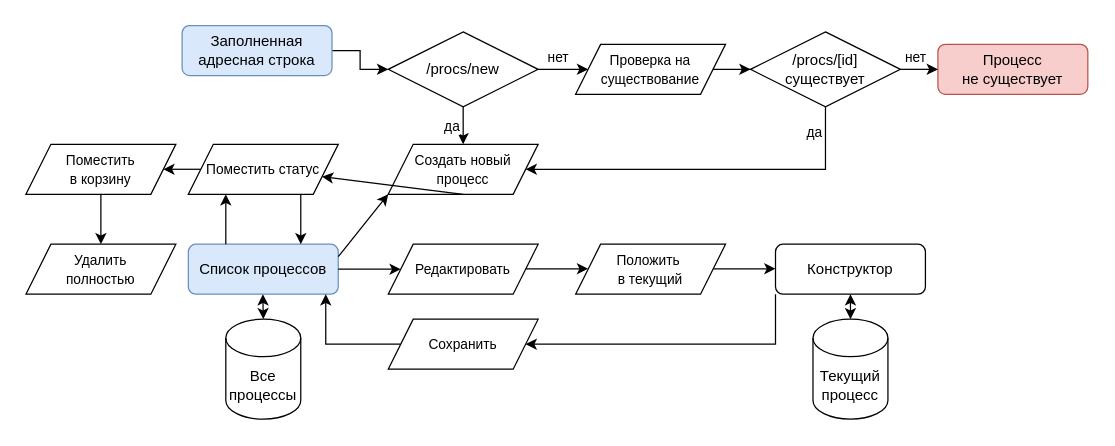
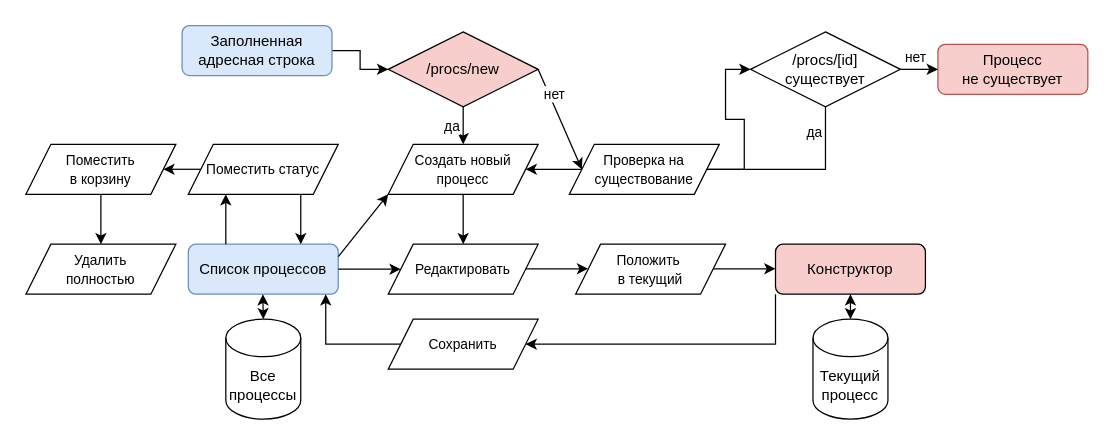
  <mxCell id="0" />
  <mxCell id="1" parent="0" />
  <mxCell id="2" value="Список процессов" style="rounded=1;whiteSpace=wrap;html=1;fillColor=#dae8fc;strokeColor=#6c8ebf;" parent="1" vertex="1"><mxGeometry x="150" y="195" width="120" height="40" as="geometry" /></mxCell>
  <mxCell id="3" style="edgeStyle=orthogonalEdgeStyle;rounded=0;orthogonalLoop=1;jettySize=auto;html=1;" edge="1" parent="1" source="4" target="35"><mxGeometry relative="1" as="geometry"><Array as="points"><mxPoint x="620" y="275" /></Array></mxGeometry></mxCell>
- <mxCell id="4" value="Конструктор" style="rounded=1;whiteSpace=wrap;html=1;" parent="1" vertex="1"><mxGeometry x="620" y="195" width="120" height="40" as="geometry" /></mxCell>
+ <mxCell id="4" value="Конструктор" style="rounded=1;whiteSpace=wrap;html=1;fillColor=#f8cecc;" parent="1" vertex="1"><mxGeometry x="620" y="195" width="120" height="40" as="geometry" /></mxCell>
  <mxCell id="5" style="edgeStyle=orthogonalEdgeStyle;rounded=0;orthogonalLoop=1;jettySize=auto;html=1;entryX=0;entryY=0.5;entryDx=0;entryDy=0;" edge="1" parent="1" source="6" target="25"><mxGeometry relative="1" as="geometry" /></mxCell>
  <mxCell id="6" value="Заполненная&lt;div&gt;адресная строка&lt;/div&gt;" style="rounded=1;whiteSpace=wrap;html=1;fillColor=#dae8fc;strokeColor=#6c8ebf;" vertex="1" parent="1"><mxGeometry x="145" y="20" width="120" height="40" as="geometry" /></mxCell>
  <mxCell id="7" value="&lt;span style=&quot;font-size: 11px; text-wrap: nowrap; background-color: rgb(255, 255, 255);&quot;&gt;Создать новый&lt;/span&gt;&lt;div&gt;&lt;span style=&quot;font-size: 11px; text-wrap: nowrap; background-color: rgb(255, 255, 255);&quot;&gt;процесс&lt;/span&gt;&lt;/div&gt;" style="shape=parallelogram;perimeter=parallelogramPerimeter;whiteSpace=wrap;html=1;fixedSize=1;" vertex="1" parent="1"><mxGeometry x="310" y="115" width="120" height="40" as="geometry" /></mxCell>
  <mxCell id="8" style="edgeStyle=orthogonalEdgeStyle;rounded=0;orthogonalLoop=1;jettySize=auto;html=1;" edge="1" parent="1" source="10" target="7"><mxGeometry relative="1" as="geometry"><Array as="points"><mxPoint x="660" y="135" /></Array></mxGeometry></mxCell>
  <mxCell id="9" value="да" style="edgeLabel;html=1;align=center;verticalAlign=middle;resizable=0;points=[];" vertex="1" connectable="0" parent="8"><mxGeometry x="-0.325" relative="1" as="geometry"><mxPoint x="38" y="-30" as="offset" /></mxGeometry></mxCell>
  <mxCell id="10" value="/procs/[id] существует" style="rhombus;whiteSpace=wrap;html=1;" vertex="1" parent="1"><mxGeometry x="600" y="25" width="120" height="60" as="geometry" /></mxCell>
  <mxCell id="11" value="Все процессы" style="shape=cylinder3;whiteSpace=wrap;html=1;boundedLbl=1;backgroundOutline=1;size=15;" vertex="1" parent="1"><mxGeometry x="180" y="255" width="60" height="80" as="geometry" /></mxCell>
  <mxCell id="12" value="Текущий&lt;div&gt;процесс&lt;/div&gt;" style="shape=cylinder3;whiteSpace=wrap;html=1;boundedLbl=1;backgroundOutline=1;size=15;" vertex="1" parent="1"><mxGeometry x="650" y="255" width="60" height="80" as="geometry" /></mxCell>
  <mxCell id="13" value="&lt;span style=&quot;text-wrap: nowrap; font-size: 11px; background-color: rgb(255, 255, 255);&quot;&gt;Положить&amp;nbsp;&lt;/span&gt;&lt;div&gt;&lt;span style=&quot;text-wrap: nowrap; background-color: rgb(255, 255, 255); font-size: 11px;&quot;&gt;в текущий&lt;/span&gt;&lt;/div&gt;" style="shape=parallelogram;perimeter=parallelogramPerimeter;whiteSpace=wrap;html=1;fixedSize=1;" vertex="1" parent="1"><mxGeometry x="460" y="195" width="120" height="40" as="geometry" /></mxCell>
  <mxCell id="14" value="&lt;span style=&quot;font-size: 11px; text-wrap: nowrap; background-color: rgb(255, 255, 255);&quot;&gt;Поместить статус&lt;/span&gt;" style="shape=parallelogram;perimeter=parallelogramPerimeter;whiteSpace=wrap;html=1;fixedSize=1;" vertex="1" parent="1"><mxGeometry x="150" y="115" width="120" height="40" as="geometry" /></mxCell>
  <mxCell id="15" style="edgeStyle=orthogonalEdgeStyle;rounded=0;orthogonalLoop=1;jettySize=auto;html=1;exitX=0.5;exitY=1;exitDx=0;exitDy=0;" edge="1" parent="1" source="13" target="13"><mxGeometry relative="1" as="geometry" /></mxCell>
  <mxCell id="16" value="" style="endArrow=classic;html=1;rounded=0;exitX=1;exitY=0.5;exitDx=0;exitDy=0;entryX=0;entryY=0.5;entryDx=0;entryDy=0;" edge="1" parent="1" source="25" target="41"><mxGeometry width="50" height="50" relative="1" as="geometry"><mxPoint x="370" y="75" as="sourcePoint" /><mxPoint x="560" y="45" as="targetPoint" /></mxGeometry></mxCell>
  <mxCell id="17" value="нет" style="edgeLabel;html=1;align=center;verticalAlign=middle;resizable=0;points=[];" vertex="1" connectable="0" parent="16"><mxGeometry x="-0.25" y="-1" relative="1" as="geometry"><mxPoint y="-11" as="offset" /></mxGeometry></mxCell>
  <mxCell id="18" value="" style="endArrow=classic;html=1;rounded=0;exitX=0.5;exitY=1;exitDx=0;exitDy=0;entryX=0.5;entryY=0;entryDx=0;entryDy=0;" edge="1" parent="1" source="25" target="7"><mxGeometry width="50" height="50" relative="1" as="geometry"><mxPoint x="330" y="35" as="sourcePoint" /><mxPoint x="340" y="5" as="targetPoint" /></mxGeometry></mxCell>
  <mxCell id="19" value="да" style="edgeLabel;html=1;align=center;verticalAlign=middle;resizable=0;points=[];" vertex="1" connectable="0" parent="18"><mxGeometry x="0.05" y="-3" relative="1" as="geometry"><mxPoint x="-7" y="-1" as="offset" /></mxGeometry></mxCell>
  <mxCell id="20" value="" style="endArrow=classic;html=1;rounded=0;" edge="1" parent="1"><mxGeometry width="50" height="50" relative="1" as="geometry"><mxPoint x="180" y="195" as="sourcePoint" /><mxPoint x="180" y="155" as="targetPoint" /></mxGeometry></mxCell>
  <mxCell id="21" value="" style="endArrow=classic;html=1;rounded=0;exitX=0.75;exitY=1;exitDx=0;exitDy=0;entryX=0.75;entryY=0;entryDx=0;entryDy=0;" edge="1" parent="1" source="14" target="2"><mxGeometry width="50" height="50" relative="1" as="geometry"><mxPoint x="190" y="215" as="sourcePoint" /><mxPoint x="223" y="195" as="targetPoint" /></mxGeometry></mxCell>
  <mxCell id="22" value="&lt;span style=&quot;font-size: 11px; text-wrap: nowrap; background-color: rgb(255, 255, 255);&quot;&gt;Поместить&lt;/span&gt;&lt;div&gt;&lt;span style=&quot;font-size: 11px; text-wrap: nowrap; background-color: rgb(255, 255, 255);&quot;&gt;в корзину&lt;/span&gt;&lt;/div&gt;" style="shape=parallelogram;perimeter=parallelogramPerimeter;whiteSpace=wrap;html=1;fixedSize=1;" vertex="1" parent="1"><mxGeometry x="20" y="115" width="120" height="40" as="geometry" /></mxCell>
  <mxCell id="23" value="Процесс&lt;div&gt;не существует&lt;/div&gt;" style="rounded=1;whiteSpace=wrap;html=1;fillColor=#f8cecc;strokeColor=#b85450;" vertex="1" parent="1"><mxGeometry x="750" y="35" width="120" height="40" as="geometry" /></mxCell>
  <mxCell id="24" value="&lt;span style=&quot;font-size: 11px; text-wrap: nowrap; background-color: rgb(255, 255, 255);&quot;&gt;Редактировать&lt;/span&gt;" style="shape=parallelogram;perimeter=parallelogramPerimeter;whiteSpace=wrap;html=1;fixedSize=1;" vertex="1" parent="1"><mxGeometry x="310" y="195" width="120" height="40" as="geometry" /></mxCell>
- <mxCell id="25" value="/procs/new" style="rhombus;whiteSpace=wrap;html=1;" vertex="1" parent="1"><mxGeometry x="310" y="25" width="120" height="60" as="geometry" /></mxCell>
+ <mxCell id="25" value="/procs/new" style="rhombus;whiteSpace=wrap;html=1;fillColor=#f8cecc;" vertex="1" parent="1"><mxGeometry x="310" y="25" width="120" height="60" as="geometry" /></mxCell>
  <mxCell id="26" value="" style="endArrow=classic;html=1;rounded=0;exitX=1;exitY=0.25;exitDx=0;exitDy=0;entryX=0;entryY=1;entryDx=0;entryDy=0;" edge="1" parent="1" source="2" target="7"><mxGeometry width="50" height="50" relative="1" as="geometry"><mxPoint x="380" y="155" as="sourcePoint" /><mxPoint x="430" y="105" as="targetPoint" /></mxGeometry></mxCell>
  <mxCell id="27" value="" style="endArrow=classic;html=1;rounded=0;exitX=1;exitY=0.5;exitDx=0;exitDy=0;" edge="1" parent="1" source="2" target="24"><mxGeometry width="50" height="50" relative="1" as="geometry"><mxPoint x="380" y="175" as="sourcePoint" /><mxPoint x="430" y="125" as="targetPoint" /></mxGeometry></mxCell>
- <mxCell id="28" value="" style="endArrow=classic;html=1;rounded=0;exitX=0.5;exitY=1;exitDx=0;exitDy=0;" edge="1" parent="1" source="7" target="14"><mxGeometry width="50" height="50" relative="1" as="geometry"><mxPoint x="380" y="175" as="sourcePoint" /><mxPoint x="430" y="125" as="targetPoint" /></mxGeometry></mxCell>
+ <mxCell id="28" value="" style="endArrow=classic;html=1;rounded=0;exitX=0.5;exitY=1;exitDx=0;exitDy=0;" edge="1" parent="1" source="7" target="24"><mxGeometry width="50" height="50" relative="1" as="geometry"><mxPoint x="380" y="175" as="sourcePoint" /><mxPoint x="430" y="125" as="targetPoint" /></mxGeometry></mxCell>
  <mxCell id="29" value="" style="endArrow=classic;html=1;rounded=0;exitX=0;exitY=0.5;exitDx=0;exitDy=0;entryX=1;entryY=0.5;entryDx=0;entryDy=0;" edge="1" parent="1" source="14" target="22"><mxGeometry width="50" height="50" relative="1" as="geometry"><mxPoint x="380" y="175" as="sourcePoint" /><mxPoint x="430" y="125" as="targetPoint" /></mxGeometry></mxCell>
  <mxCell id="30" value="&lt;span style=&quot;font-size: 11px; text-wrap: nowrap; background-color: rgb(255, 255, 255);&quot;&gt;Удалить&lt;/span&gt;&lt;div&gt;&lt;span style=&quot;font-size: 11px; text-wrap: nowrap; background-color: rgb(255, 255, 255);&quot;&gt;полностью&lt;/span&gt;&lt;/div&gt;" style="shape=parallelogram;perimeter=parallelogramPerimeter;whiteSpace=wrap;html=1;fixedSize=1;" vertex="1" parent="1"><mxGeometry x="20" y="195" width="120" height="40" as="geometry" /></mxCell>
  <mxCell id="31" value="" style="endArrow=classic;html=1;rounded=0;exitX=0.5;exitY=1;exitDx=0;exitDy=0;" edge="1" parent="1" source="22" target="30"><mxGeometry width="50" height="50" relative="1" as="geometry"><mxPoint x="380" y="175" as="sourcePoint" /><mxPoint x="430" y="125" as="targetPoint" /></mxGeometry></mxCell>
  <mxCell id="32" value="" style="endArrow=classic;html=1;rounded=0;exitX=1;exitY=0.5;exitDx=0;exitDy=0;" edge="1" parent="1"><mxGeometry width="50" height="50" relative="1" as="geometry"><mxPoint x="420" y="214.66" as="sourcePoint" /><mxPoint x="470" y="214.66" as="targetPoint" /></mxGeometry></mxCell>
  <mxCell id="33" value="" style="endArrow=classic;html=1;rounded=0;exitX=1;exitY=0.5;exitDx=0;exitDy=0;" edge="1" parent="1"><mxGeometry width="50" height="50" relative="1" as="geometry"><mxPoint x="570" y="214.66" as="sourcePoint" /><mxPoint x="620" y="214.66" as="targetPoint" /></mxGeometry></mxCell>
  <mxCell id="34" style="edgeStyle=orthogonalEdgeStyle;rounded=0;orthogonalLoop=1;jettySize=auto;html=1;" edge="1" parent="1" source="35" target="2"><mxGeometry relative="1" as="geometry"><Array as="points"><mxPoint x="260" y="275" /></Array></mxGeometry></mxCell>
  <mxCell id="35" value="&lt;span style=&quot;font-size: 11px; text-wrap: nowrap; background-color: rgb(255, 255, 255);&quot;&gt;Сохранить&lt;/span&gt;" style="shape=parallelogram;perimeter=parallelogramPerimeter;whiteSpace=wrap;html=1;fixedSize=1;" vertex="1" parent="1"><mxGeometry x="310" y="255" width="120" height="40" as="geometry" /></mxCell>
  <mxCell id="36" value="" style="endArrow=classic;startArrow=classic;html=1;rounded=0;" edge="1" parent="1"><mxGeometry width="50" height="50" relative="1" as="geometry"><mxPoint x="210" y="255" as="sourcePoint" /><mxPoint x="209.66" y="235" as="targetPoint" /></mxGeometry></mxCell>
  <mxCell id="37" value="" style="endArrow=classic;startArrow=classic;html=1;rounded=0;entryX=0.5;entryY=1;entryDx=0;entryDy=0;" edge="1" parent="1" target="4"><mxGeometry width="50" height="50" relative="1" as="geometry"><mxPoint x="680" y="255" as="sourcePoint" /><mxPoint x="219.66" y="245" as="targetPoint" /></mxGeometry></mxCell>
  <mxCell id="38" value="" style="endArrow=classic;html=1;rounded=0;exitX=1;exitY=0.5;exitDx=0;exitDy=0;entryX=0;entryY=0.5;entryDx=0;entryDy=0;" edge="1" parent="1" source="10" target="23"><mxGeometry width="50" height="50" relative="1" as="geometry"><mxPoint x="590" y="65" as="sourcePoint" /><mxPoint x="610" y="65" as="targetPoint" /></mxGeometry></mxCell>
  <mxCell id="39" value="нет" style="edgeLabel;html=1;align=center;verticalAlign=middle;resizable=0;points=[];" vertex="1" connectable="0" parent="38"><mxGeometry x="-0.25" y="-1" relative="1" as="geometry"><mxPoint y="-11" as="offset" /></mxGeometry></mxCell>
  <mxCell id="40" style="edgeStyle=orthogonalEdgeStyle;rounded=0;orthogonalLoop=1;jettySize=auto;html=1;entryX=0;entryY=0.5;entryDx=0;entryDy=0;" edge="1" parent="1" source="41" target="10"><mxGeometry relative="1" as="geometry" /></mxCell>
- <mxCell id="41" value="&lt;span style=&quot;font-size: 11px; text-wrap: nowrap; background-color: rgb(255, 255, 255);&quot;&gt;Проверка на&lt;/span&gt;&lt;div&gt;&lt;span style=&quot;font-size: 11px; text-wrap: nowrap; background-color: rgb(255, 255, 255);&quot;&gt;существование&lt;/span&gt;&lt;/div&gt;" style="shape=parallelogram;perimeter=parallelogramPerimeter;whiteSpace=wrap;html=1;fixedSize=1;" vertex="1" parent="1"><mxGeometry x="460" y="35" width="120" height="40" as="geometry" /></mxCell>
+ <mxCell id="41" value="&lt;span style=&quot;font-size: 11px; text-wrap: nowrap; background-color: rgb(255, 255, 255);&quot;&gt;Проверка на&lt;/span&gt;&lt;div&gt;&lt;span style=&quot;font-size: 11px; text-wrap: nowrap; background-color: rgb(255, 255, 255);&quot;&gt;существование&lt;/span&gt;&lt;/div&gt;" style="shape=parallelogram;perimeter=parallelogramPerimeter;whiteSpace=wrap;html=1;fixedSize=1;" vertex="1" parent="1"><mxGeometry x="455" y="115" width="120" height="40" as="geometry" /></mxCell>
